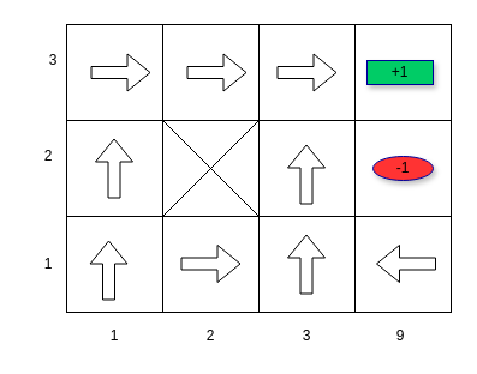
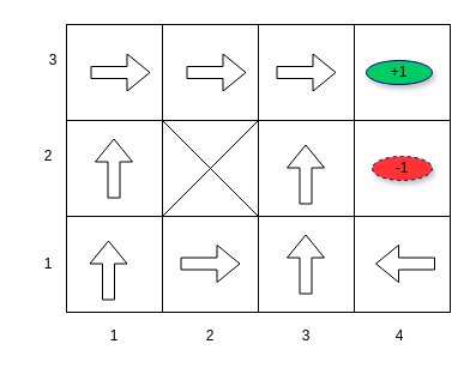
  <mxCell id="0" />
  <mxCell id="1" parent="0" />
  <mxCell id="2" value="" style="whiteSpace=wrap;html=1;aspect=fixed;" parent="1" vertex="1"><mxGeometry x="55" y="20" width="80" height="80" as="geometry" /></mxCell>
  <mxCell id="3" value="" style="whiteSpace=wrap;html=1;aspect=fixed;" parent="1" vertex="1"><mxGeometry x="135" y="20" width="80" height="80" as="geometry" /></mxCell>
  <mxCell id="4" value="" style="whiteSpace=wrap;html=1;aspect=fixed;" parent="1" vertex="1"><mxGeometry x="215" y="20" width="80" height="80" as="geometry" /></mxCell>
  <mxCell id="5" value="" style="whiteSpace=wrap;html=1;aspect=fixed;" parent="1" vertex="1"><mxGeometry x="295" y="20" width="80" height="80" as="geometry" /></mxCell>
  <mxCell id="6" value="" style="whiteSpace=wrap;html=1;aspect=fixed;" parent="1" vertex="1"><mxGeometry x="55" y="100" width="80" height="80" as="geometry" /></mxCell>
  <mxCell id="7" value="" style="whiteSpace=wrap;html=1;aspect=fixed;" parent="1" vertex="1"><mxGeometry x="135" y="100" width="80" height="80" as="geometry" /></mxCell>
  <mxCell id="8" value="" style="whiteSpace=wrap;html=1;aspect=fixed;" parent="1" vertex="1"><mxGeometry x="215" y="100" width="80" height="80" as="geometry" /></mxCell>
  <mxCell id="9" value="" style="whiteSpace=wrap;html=1;aspect=fixed;" parent="1" vertex="1"><mxGeometry x="295" y="100" width="80" height="80" as="geometry" /></mxCell>
  <mxCell id="10" value="" style="whiteSpace=wrap;html=1;aspect=fixed;" parent="1" vertex="1"><mxGeometry x="55" y="180" width="80" height="80" as="geometry" /></mxCell>
  <mxCell id="11" value="" style="whiteSpace=wrap;html=1;aspect=fixed;" parent="1" vertex="1"><mxGeometry x="135" y="180" width="80" height="80" as="geometry" /></mxCell>
  <mxCell id="12" value="" style="whiteSpace=wrap;html=1;aspect=fixed;" parent="1" vertex="1"><mxGeometry x="215" y="180" width="80" height="80" as="geometry" /></mxCell>
  <mxCell id="13" value="" style="whiteSpace=wrap;html=1;aspect=fixed;" parent="1" vertex="1"><mxGeometry x="295" y="180" width="80" height="80" as="geometry" /></mxCell>
  <mxCell id="14" value="" style="endArrow=none;html=1;entryX=0;entryY=0;entryDx=0;entryDy=0;exitX=0;exitY=0;exitDx=0;exitDy=0;" parent="1" source="12" target="7" edge="1"><mxGeometry width="50" height="50" relative="1" as="geometry"><mxPoint x="255" y="230" as="sourcePoint" /><mxPoint x="305" y="180" as="targetPoint" /></mxGeometry></mxCell>
  <mxCell id="15" value="" style="endArrow=none;html=1;entryX=0;entryY=0;entryDx=0;entryDy=0;exitX=0;exitY=0;exitDx=0;exitDy=0;" parent="1" source="11" target="8" edge="1"><mxGeometry width="50" height="50" relative="1" as="geometry"><mxPoint x="255" y="230" as="sourcePoint" /><mxPoint x="305" y="180" as="targetPoint" /></mxGeometry></mxCell>
- <mxCell id="16" value="-1" style="ellipse;whiteSpace=wrap;html=1;align=center;container=1;recursiveResize=0;treeFolding=1;treeMoving=1;shadow=1;strokeColor=#000099;fillColor=#FF3333;" parent="1" vertex="1"><mxGeometry x="310" y="130" width="50" height="20" as="geometry" /></mxCell>
- <mxCell id="17" value="+1" style="whiteSpace=wrap;html=1;align=center;container=1;recursiveResize=0;treeFolding=1;treeMoving=1;shadow=1;strokeColor=#000099;fillColor=#00CC66;rounded=0;" parent="1" vertex="1"><mxGeometry x="305" y="50" width="55" height="20" as="geometry" /></mxCell>
+ <mxCell id="16" value="-1" style="ellipse;whiteSpace=wrap;html=1;align=center;container=1;recursiveResize=0;treeFolding=1;treeMoving=1;shadow=1;strokeColor=#000099;fillColor=#FF3333;dashed=1;" parent="1" vertex="1"><mxGeometry x="310" y="130" width="50" height="20" as="geometry" /></mxCell>
+ <mxCell id="17" value="+1" style="ellipse;whiteSpace=wrap;html=1;align=center;container=1;recursiveResize=0;treeFolding=1;treeMoving=1;shadow=1;strokeColor=#000099;fillColor=#00CC66;" parent="1" vertex="1"><mxGeometry x="305" y="50" width="55" height="20" as="geometry" /></mxCell>
  <mxCell id="18" value="1" style="text;html=1;strokeColor=none;fillColor=none;align=center;verticalAlign=middle;whiteSpace=wrap;rounded=0;shadow=1;" parent="1" vertex="1"><mxGeometry x="75" y="270" width="40" height="20" as="geometry" /></mxCell>
  <mxCell id="19" value="2" style="text;html=1;strokeColor=none;fillColor=none;align=center;verticalAlign=middle;whiteSpace=wrap;rounded=0;shadow=1;" parent="1" vertex="1"><mxGeometry x="155" y="270" width="40" height="20" as="geometry" /></mxCell>
  <mxCell id="20" value="3" style="text;html=1;strokeColor=none;fillColor=none;align=center;verticalAlign=middle;whiteSpace=wrap;rounded=0;shadow=1;" parent="1" vertex="1"><mxGeometry x="235" y="270" width="40" height="20" as="geometry" /></mxCell>
- <mxCell id="21" value="9" style="text;html=1;strokeColor=none;fillColor=none;align=center;verticalAlign=middle;whiteSpace=wrap;rounded=0;shadow=1;" parent="1" vertex="1"><mxGeometry x="312.5" y="270" width="40" height="20" as="geometry" /></mxCell>
+ <mxCell id="21" value="4" style="text;html=1;strokeColor=none;fillColor=none;align=center;verticalAlign=middle;whiteSpace=wrap;rounded=0;shadow=1;" parent="1" vertex="1"><mxGeometry x="312.5" y="270" width="40" height="20" as="geometry" /></mxCell>
  <mxCell id="22" value="1" style="text;html=1;strokeColor=none;fillColor=none;align=center;verticalAlign=middle;whiteSpace=wrap;rounded=0;shadow=1;" parent="1" vertex="1"><mxGeometry x="20" y="210" width="40" height="20" as="geometry" /></mxCell>
  <mxCell id="23" value="2" style="text;html=1;strokeColor=none;fillColor=none;align=center;verticalAlign=middle;whiteSpace=wrap;rounded=0;shadow=1;" parent="1" vertex="1"><mxGeometry x="20" y="120" width="40" height="20" as="geometry" /></mxCell>
  <mxCell id="24" value="3" style="text;html=1;strokeColor=none;fillColor=none;align=center;verticalAlign=middle;whiteSpace=wrap;rounded=0;shadow=1;" parent="1" vertex="1"><mxGeometry x="24" y="40" width="40" height="20" as="geometry" /></mxCell>
  <mxCell id="25" value="" style="shape=flexArrow;endArrow=classic;html=1;" edge="1" parent="1"><mxGeometry width="50" height="50" relative="1" as="geometry"><mxPoint x="254.5" y="170" as="sourcePoint" /><mxPoint x="254.5" y="120" as="targetPoint" /></mxGeometry></mxCell>
  <mxCell id="26" value="" style="shape=flexArrow;endArrow=classic;html=1;" edge="1" parent="1"><mxGeometry width="50" height="50" relative="1" as="geometry"><mxPoint x="94.5" y="165" as="sourcePoint" /><mxPoint x="94.5" y="115" as="targetPoint" /></mxGeometry></mxCell>
  <mxCell id="27" value="" style="shape=flexArrow;endArrow=classic;html=1;" edge="1" parent="1"><mxGeometry width="50" height="50" relative="1" as="geometry"><mxPoint x="90" y="250" as="sourcePoint" /><mxPoint x="90" y="200" as="targetPoint" /></mxGeometry></mxCell>
  <mxCell id="28" value="" style="shape=flexArrow;endArrow=classic;html=1;" edge="1" parent="1"><mxGeometry width="50" height="50" relative="1" as="geometry"><mxPoint x="254.5" y="245" as="sourcePoint" /><mxPoint x="254.5" y="195" as="targetPoint" /></mxGeometry></mxCell>
  <mxCell id="29" value="" style="shape=flexArrow;endArrow=classic;html=1;" edge="1" parent="1"><mxGeometry width="50" height="50" relative="1" as="geometry"><mxPoint x="155" y="60" as="sourcePoint" /><mxPoint x="205" y="60" as="targetPoint" /></mxGeometry></mxCell>
  <mxCell id="30" value="" style="shape=flexArrow;endArrow=classic;html=1;" edge="1" parent="1"><mxGeometry width="50" height="50" relative="1" as="geometry"><mxPoint x="75" y="60" as="sourcePoint" /><mxPoint x="125" y="60" as="targetPoint" /></mxGeometry></mxCell>
  <mxCell id="31" value="" style="shape=flexArrow;endArrow=classic;html=1;" edge="1" parent="1"><mxGeometry width="50" height="50" relative="1" as="geometry"><mxPoint x="230" y="60" as="sourcePoint" /><mxPoint x="280" y="60" as="targetPoint" /></mxGeometry></mxCell>
  <mxCell id="32" value="" style="shape=flexArrow;endArrow=classic;html=1;" edge="1" parent="1"><mxGeometry width="50" height="50" relative="1" as="geometry"><mxPoint x="150" y="219.5" as="sourcePoint" /><mxPoint x="200" y="219.5" as="targetPoint" /></mxGeometry></mxCell>
  <mxCell id="33" value="" style="shape=flexArrow;endArrow=classic;html=1;" edge="1" parent="1"><mxGeometry width="50" height="50" relative="1" as="geometry"><mxPoint x="362.5" y="219.5" as="sourcePoint" /><mxPoint x="312.5" y="219.5" as="targetPoint" /></mxGeometry></mxCell>
